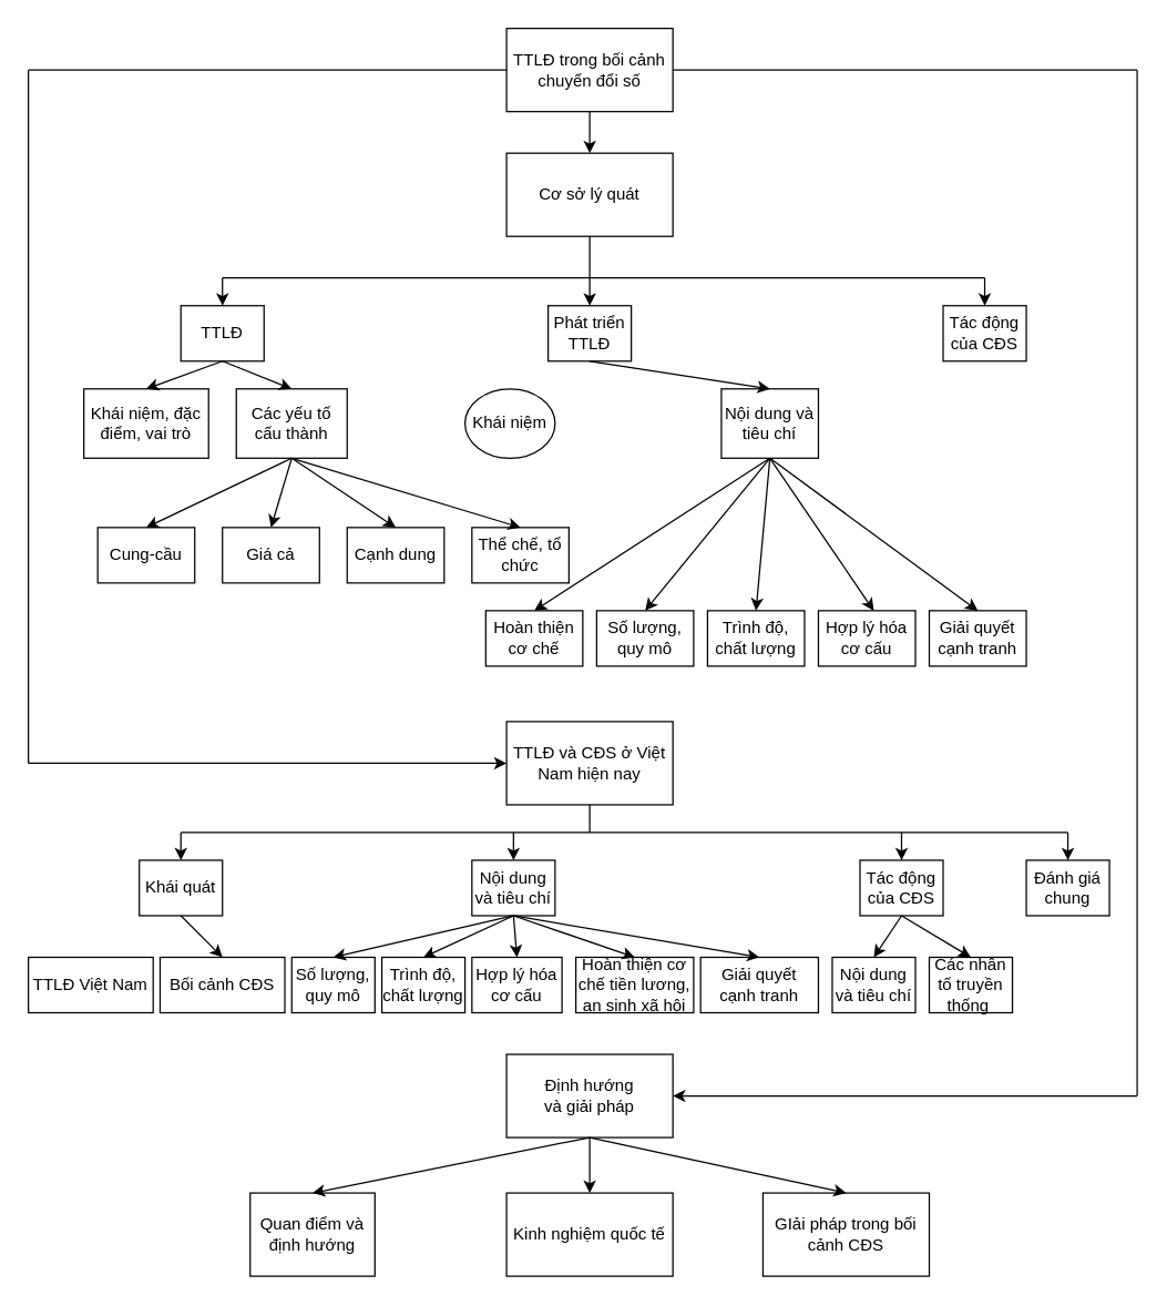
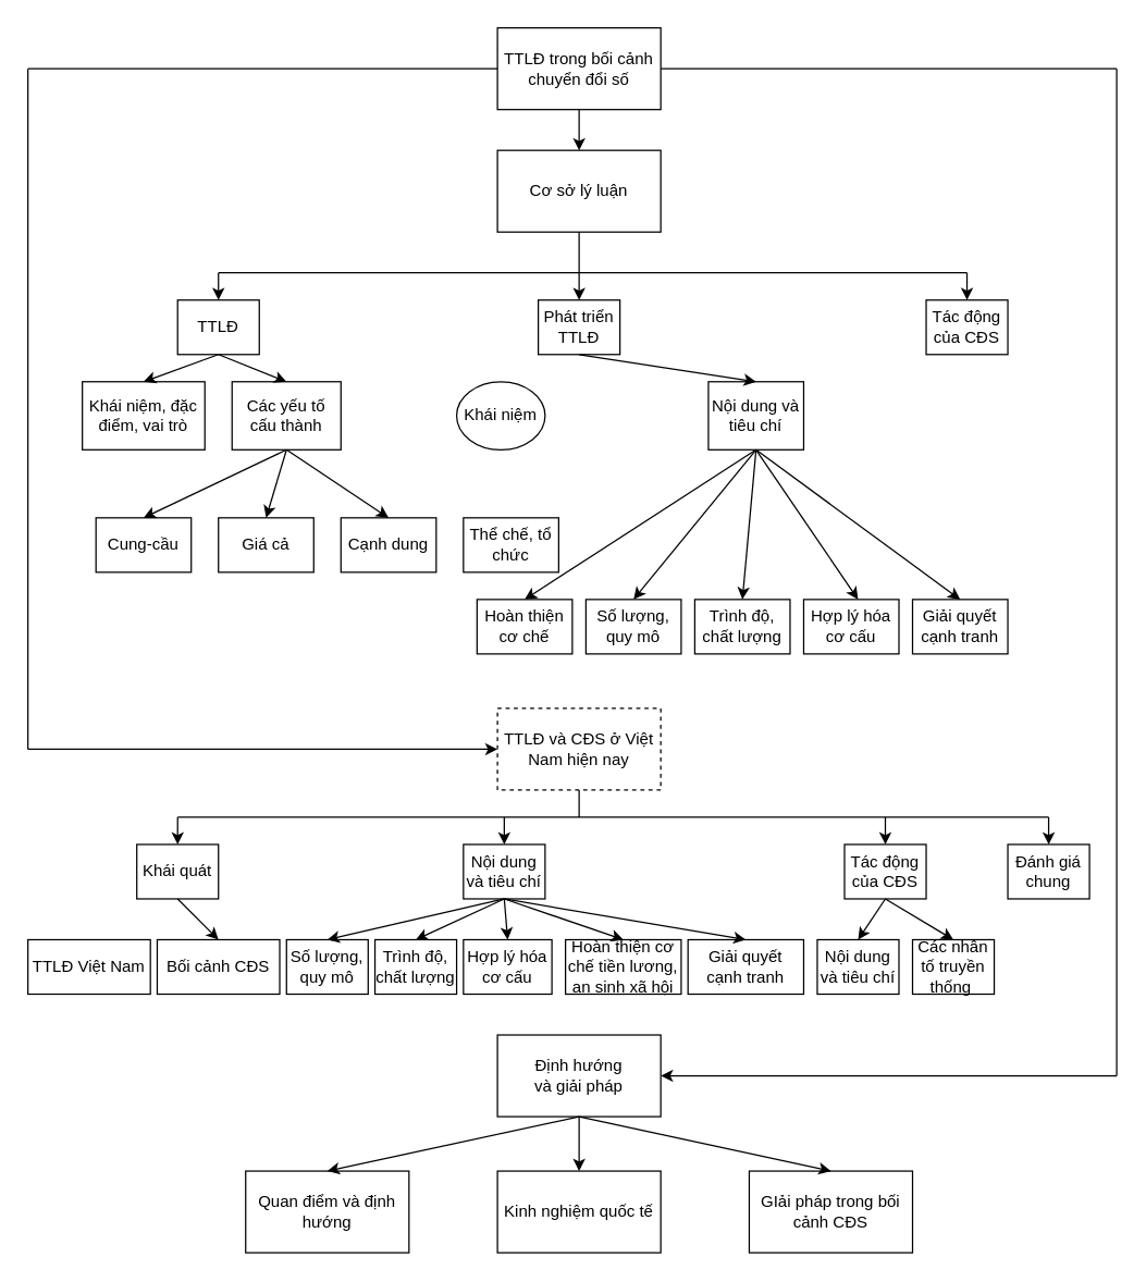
  <mxCell id="0" />
  <mxCell id="1" parent="0" />
  <mxCell id="2" style="edgeStyle=none;html=1;" edge="1" parent="1" source="3"><mxGeometry relative="1" as="geometry"><mxPoint x="425" y="110" as="targetPoint" /></mxGeometry></mxCell>
  <mxCell id="3" value="TTLĐ trong bối cảnh chuyển đổi số" style="rounded=0;whiteSpace=wrap;html=1;" vertex="1" parent="1"><mxGeometry x="365" y="20" width="120" height="60" as="geometry" /></mxCell>
- <mxCell id="4" value="Cơ sở lý quát" style="rounded=0;whiteSpace=wrap;html=1;" vertex="1" parent="1"><mxGeometry x="365" y="110" width="120" height="60" as="geometry" /></mxCell>
+ <mxCell id="4" value="Cơ sở lý luận" style="rounded=0;whiteSpace=wrap;html=1;" vertex="1" parent="1"><mxGeometry x="365" y="110" width="120" height="60" as="geometry" /></mxCell>
  <mxCell id="5" value="" style="endArrow=none;html=1;entryX=0.5;entryY=1;entryDx=0;entryDy=0;" edge="1" parent="1" target="4"><mxGeometry width="50" height="50" relative="1" as="geometry"><mxPoint x="425" y="200" as="sourcePoint" /><mxPoint x="500" y="270" as="targetPoint" /></mxGeometry></mxCell>
  <mxCell id="6" value="" style="endArrow=none;html=1;" edge="1" parent="1"><mxGeometry width="50" height="50" relative="1" as="geometry"><mxPoint x="160" y="200" as="sourcePoint" /><mxPoint x="710" y="200" as="targetPoint" /></mxGeometry></mxCell>
  <mxCell id="7" value="Khái niệm, đặc điểm, vai trò" style="rounded=0;whiteSpace=wrap;html=1;" vertex="1" parent="1"><mxGeometry x="60" y="280" width="90" height="50" as="geometry" /></mxCell>
  <mxCell id="8" value="Các yếu tố cấu thành" style="rounded=0;whiteSpace=wrap;html=1;" vertex="1" parent="1"><mxGeometry x="170" y="280" width="80" height="50" as="geometry" /></mxCell>
  <mxCell id="9" value="Cung-cầu" style="rounded=0;whiteSpace=wrap;html=1;" vertex="1" parent="1"><mxGeometry x="70" y="380" width="70" height="40" as="geometry" /></mxCell>
  <mxCell id="10" value="Giá cả" style="rounded=0;whiteSpace=wrap;html=1;" vertex="1" parent="1"><mxGeometry x="160" y="380" width="70" height="40" as="geometry" /></mxCell>
  <mxCell id="11" value="Cạnh dung" style="rounded=0;whiteSpace=wrap;html=1;" vertex="1" parent="1"><mxGeometry x="250" y="380" width="70" height="40" as="geometry" /></mxCell>
  <mxCell id="12" value="Thể chế, tổ chức" style="rounded=0;whiteSpace=wrap;html=1;" vertex="1" parent="1"><mxGeometry x="340" y="380" width="70" height="40" as="geometry" /></mxCell>
  <mxCell id="13" value="" style="endArrow=classic;html=1;entryX=0.5;entryY=0;entryDx=0;entryDy=0;exitX=0.5;exitY=1;exitDx=0;exitDy=0;" edge="1" parent="1" source="8" target="9"><mxGeometry width="50" height="50" relative="1" as="geometry"><mxPoint x="220" y="370" as="sourcePoint" /><mxPoint x="270" y="320" as="targetPoint" /></mxGeometry></mxCell>
  <mxCell id="14" value="" style="endArrow=classic;html=1;entryX=0.5;entryY=0;entryDx=0;entryDy=0;exitX=0.5;exitY=1;exitDx=0;exitDy=0;" edge="1" parent="1" source="8" target="10"><mxGeometry width="50" height="50" relative="1" as="geometry"><mxPoint x="240" y="340" as="sourcePoint" /><mxPoint x="270" y="320" as="targetPoint" /></mxGeometry></mxCell>
  <mxCell id="15" value="" style="endArrow=classic;html=1;entryX=0.5;entryY=0;entryDx=0;entryDy=0;" edge="1" parent="1" target="11"><mxGeometry width="50" height="50" relative="1" as="geometry"><mxPoint x="210" y="330" as="sourcePoint" /><mxPoint x="270" y="320" as="targetPoint" /></mxGeometry></mxCell>
- <mxCell id="16" value="" style="endArrow=classic;html=1;entryX=0.5;entryY=0;entryDx=0;entryDy=0;exitX=0.5;exitY=1;exitDx=0;exitDy=0;" edge="1" parent="1" source="8" target="12"><mxGeometry width="50" height="50" relative="1" as="geometry"><mxPoint x="240" y="340" as="sourcePoint" /><mxPoint x="270" y="320" as="targetPoint" /></mxGeometry></mxCell>
  <mxCell id="17" value="TTLĐ" style="rounded=0;whiteSpace=wrap;html=1;" vertex="1" parent="1"><mxGeometry x="130" y="220" width="60" height="40" as="geometry" /></mxCell>
  <mxCell id="18" value="" style="endArrow=classic;html=1;" edge="1" parent="1" target="17"><mxGeometry width="50" height="50" relative="1" as="geometry"><mxPoint x="160" y="200" as="sourcePoint" /><mxPoint x="230" y="310" as="targetPoint" /></mxGeometry></mxCell>
  <mxCell id="19" value="" style="endArrow=classic;html=1;exitX=0.5;exitY=1;exitDx=0;exitDy=0;entryX=0.5;entryY=0;entryDx=0;entryDy=0;" edge="1" parent="1" source="17" target="7"><mxGeometry width="50" height="50" relative="1" as="geometry"><mxPoint x="180" y="360" as="sourcePoint" /><mxPoint x="230" y="310" as="targetPoint" /></mxGeometry></mxCell>
  <mxCell id="20" value="" style="endArrow=classic;html=1;entryX=0.5;entryY=0;entryDx=0;entryDy=0;" edge="1" parent="1" target="8"><mxGeometry width="50" height="50" relative="1" as="geometry"><mxPoint x="160" y="260" as="sourcePoint" /><mxPoint x="230" y="310" as="targetPoint" /></mxGeometry></mxCell>
  <mxCell id="21" value="Phát triển TTLĐ" style="rounded=0;whiteSpace=wrap;html=1;" vertex="1" parent="1"><mxGeometry x="395" y="220" width="60" height="40" as="geometry" /></mxCell>
  <mxCell id="22" value="" style="endArrow=classic;html=1;entryX=0.5;entryY=0;entryDx=0;entryDy=0;" edge="1" parent="1" target="21"><mxGeometry width="50" height="50" relative="1" as="geometry"><mxPoint x="425" y="200" as="sourcePoint" /><mxPoint x="280" y="320" as="targetPoint" /></mxGeometry></mxCell>
  <mxCell id="23" value="Khái niệm" style="ellipse;whiteSpace=wrap;html=1;" vertex="1" parent="1"><mxGeometry x="335" y="280" width="65" height="50" as="geometry" /></mxCell>
  <mxCell id="24" value="Nội dung và tiêu chí" style="rounded=0;whiteSpace=wrap;html=1;" vertex="1" parent="1"><mxGeometry x="520" y="280" width="70" height="50" as="geometry" /></mxCell>
  <mxCell id="25" value="Số lượng, quy mô" style="rounded=0;whiteSpace=wrap;html=1;" vertex="1" parent="1"><mxGeometry x="430" y="440" width="70" height="40" as="geometry" /></mxCell>
  <mxCell id="26" value="Trình độ, chất lượng" style="rounded=0;whiteSpace=wrap;html=1;" vertex="1" parent="1"><mxGeometry x="510" y="440" width="70" height="40" as="geometry" /></mxCell>
  <mxCell id="27" value="Hợp lý hóa cơ cấu" style="rounded=0;whiteSpace=wrap;html=1;" vertex="1" parent="1"><mxGeometry x="590" y="440" width="70" height="40" as="geometry" /></mxCell>
  <mxCell id="28" value="Hoàn thiện cơ chế" style="rounded=0;whiteSpace=wrap;html=1;" vertex="1" parent="1"><mxGeometry x="350" y="440" width="70" height="40" as="geometry" /></mxCell>
  <mxCell id="29" value="Giải quyết cạnh tranh" style="rounded=0;whiteSpace=wrap;html=1;" vertex="1" parent="1"><mxGeometry x="670" y="440" width="70" height="40" as="geometry" /></mxCell>
  <mxCell id="30" value="" style="endArrow=classic;html=1;exitX=0.5;exitY=1;exitDx=0;exitDy=0;entryX=0.5;entryY=0;entryDx=0;entryDy=0;" edge="1" parent="1" source="24" target="28"><mxGeometry width="50" height="50" relative="1" as="geometry"><mxPoint x="550" y="460" as="sourcePoint" /><mxPoint x="600" y="410" as="targetPoint" /></mxGeometry></mxCell>
  <mxCell id="31" value="" style="endArrow=classic;html=1;exitX=0.5;exitY=1;exitDx=0;exitDy=0;entryX=0.5;entryY=0;entryDx=0;entryDy=0;" edge="1" parent="1" source="24" target="25"><mxGeometry width="50" height="50" relative="1" as="geometry"><mxPoint x="550" y="460" as="sourcePoint" /><mxPoint x="600" y="410" as="targetPoint" /></mxGeometry></mxCell>
  <mxCell id="32" value="" style="endArrow=classic;html=1;exitX=0.5;exitY=1;exitDx=0;exitDy=0;entryX=0.5;entryY=0;entryDx=0;entryDy=0;" edge="1" parent="1" source="24" target="26"><mxGeometry width="50" height="50" relative="1" as="geometry"><mxPoint x="550" y="330" as="sourcePoint" /><mxPoint x="600" y="410" as="targetPoint" /></mxGeometry></mxCell>
  <mxCell id="33" value="" style="endArrow=classic;html=1;entryX=0.571;entryY=0;entryDx=0;entryDy=0;entryPerimeter=0;exitX=0.5;exitY=1;exitDx=0;exitDy=0;" edge="1" parent="1" source="24" target="27"><mxGeometry width="50" height="50" relative="1" as="geometry"><mxPoint x="560" y="330" as="sourcePoint" /><mxPoint x="600" y="380" as="targetPoint" /></mxGeometry></mxCell>
  <mxCell id="34" value="" style="endArrow=classic;html=1;entryX=0.5;entryY=0;entryDx=0;entryDy=0;exitX=0.5;exitY=1;exitDx=0;exitDy=0;" edge="1" parent="1" source="24" target="29"><mxGeometry width="50" height="50" relative="1" as="geometry"><mxPoint x="530" y="410" as="sourcePoint" /><mxPoint x="580" y="360" as="targetPoint" /></mxGeometry></mxCell>
  <mxCell id="35" value="" style="endArrow=classic;html=1;entryX=0.5;entryY=0;entryDx=0;entryDy=0;exitX=0.5;exitY=1;exitDx=0;exitDy=0;" edge="1" parent="1" source="21" target="24"><mxGeometry width="50" height="50" relative="1" as="geometry"><mxPoint x="550" y="490" as="sourcePoint" /><mxPoint x="600" y="440" as="targetPoint" /></mxGeometry></mxCell>
  <mxCell id="36" value="" style="endArrow=classic;html=1;" edge="1" parent="1"><mxGeometry width="50" height="50" relative="1" as="geometry"><mxPoint x="710" y="200" as="sourcePoint" /><mxPoint x="710" y="220" as="targetPoint" /></mxGeometry></mxCell>
  <mxCell id="37" value="Tác động&lt;br&gt;của CĐS" style="rounded=0;whiteSpace=wrap;html=1;" vertex="1" parent="1"><mxGeometry x="680" y="220" width="60" height="40" as="geometry" /></mxCell>
  <mxCell id="38" value="" style="endArrow=none;html=1;entryX=0;entryY=0.5;entryDx=0;entryDy=0;" edge="1" parent="1" target="3"><mxGeometry width="50" height="50" relative="1" as="geometry"><mxPoint x="20" y="50" as="sourcePoint" /><mxPoint x="650" y="240" as="targetPoint" /></mxGeometry></mxCell>
  <mxCell id="39" value="" style="endArrow=none;html=1;" edge="1" parent="1"><mxGeometry width="50" height="50" relative="1" as="geometry"><mxPoint x="20" y="550" as="sourcePoint" /><mxPoint x="20" y="50" as="targetPoint" /></mxGeometry></mxCell>
  <mxCell id="40" value="" style="endArrow=classic;html=1;entryX=0;entryY=0.5;entryDx=0;entryDy=0;" edge="1" parent="1" target="41"><mxGeometry width="50" height="50" relative="1" as="geometry"><mxPoint x="20" y="550" as="sourcePoint" /><mxPoint x="330" y="550" as="targetPoint" /></mxGeometry></mxCell>
- <mxCell id="41" value="TTLĐ và CĐS ở Việt Nam hiện nay" style="rounded=0;whiteSpace=wrap;html=1;" vertex="1" parent="1"><mxGeometry x="365" y="520" width="120" height="60" as="geometry" /></mxCell>
+ <mxCell id="41" value="TTLĐ và CĐS ở Việt Nam hiện nay" style="rounded=0;whiteSpace=wrap;html=1;dashed=1;" vertex="1" parent="1"><mxGeometry x="365" y="520" width="120" height="60" as="geometry" /></mxCell>
  <mxCell id="42" value="" style="endArrow=none;html=1;" edge="1" parent="1"><mxGeometry width="50" height="50" relative="1" as="geometry"><mxPoint x="130" y="600" as="sourcePoint" /><mxPoint x="770" y="600" as="targetPoint" /></mxGeometry></mxCell>
  <mxCell id="43" value="" style="endArrow=none;html=1;entryX=0.5;entryY=1;entryDx=0;entryDy=0;" edge="1" parent="1" target="41"><mxGeometry width="50" height="50" relative="1" as="geometry"><mxPoint x="425" y="600" as="sourcePoint" /><mxPoint x="540" y="720" as="targetPoint" /></mxGeometry></mxCell>
  <mxCell id="44" value="Khái quát" style="rounded=0;whiteSpace=wrap;html=1;" vertex="1" parent="1"><mxGeometry x="100" y="620" width="60" height="40" as="geometry" /></mxCell>
  <mxCell id="45" value="TTLĐ Việt Nam" style="rounded=0;whiteSpace=wrap;html=1;" vertex="1" parent="1"><mxGeometry x="20" y="690" width="90" height="40" as="geometry" /></mxCell>
  <mxCell id="46" value="Bối cảnh CĐS" style="rounded=0;whiteSpace=wrap;html=1;" vertex="1" parent="1"><mxGeometry x="115" y="690" width="90" height="40" as="geometry" /></mxCell>
  <mxCell id="47" value="" style="endArrow=classic;html=1;entryX=0.5;entryY=0;entryDx=0;entryDy=0;" edge="1" parent="1" target="46"><mxGeometry width="50" height="50" relative="1" as="geometry"><mxPoint x="130" y="660" as="sourcePoint" /><mxPoint x="400" y="630" as="targetPoint" /></mxGeometry></mxCell>
  <mxCell id="48" value="Nội dung và tiêu chí" style="rounded=0;whiteSpace=wrap;html=1;" vertex="1" parent="1"><mxGeometry x="340" y="620" width="60" height="40" as="geometry" /></mxCell>
  <mxCell id="49" value="Số lượng, quy mô" style="rounded=0;whiteSpace=wrap;html=1;" vertex="1" parent="1"><mxGeometry x="210" y="690" width="60" height="40" as="geometry" /></mxCell>
  <mxCell id="50" value="Trình độ, chất lượng" style="rounded=0;whiteSpace=wrap;html=1;" vertex="1" parent="1"><mxGeometry x="275" y="690" width="60" height="40" as="geometry" /></mxCell>
  <mxCell id="51" value="Hợp lý hóa cơ cấu" style="rounded=0;whiteSpace=wrap;html=1;" vertex="1" parent="1"><mxGeometry x="340" y="690" width="65" height="40" as="geometry" /></mxCell>
  <mxCell id="52" value="Hoàn thiện cơ chế tiền lương, an sinh xã hội" style="rounded=0;whiteSpace=wrap;html=1;" vertex="1" parent="1"><mxGeometry x="415" y="690" width="85" height="40" as="geometry" /></mxCell>
  <mxCell id="53" value="Giải quyết cạnh tranh" style="rounded=0;whiteSpace=wrap;html=1;" vertex="1" parent="1"><mxGeometry x="505" y="690" width="85" height="40" as="geometry" /></mxCell>
  <mxCell id="54" value="" style="endArrow=classic;html=1;entryX=0.5;entryY=0;entryDx=0;entryDy=0;" edge="1" parent="1" target="49"><mxGeometry width="50" height="50" relative="1" as="geometry"><mxPoint x="370" y="660" as="sourcePoint" /><mxPoint x="420" y="610" as="targetPoint" /></mxGeometry></mxCell>
  <mxCell id="55" value="" style="endArrow=classic;html=1;entryX=0.5;entryY=0;entryDx=0;entryDy=0;" edge="1" parent="1" target="50"><mxGeometry width="50" height="50" relative="1" as="geometry"><mxPoint x="370" y="660" as="sourcePoint" /><mxPoint x="420" y="610" as="targetPoint" /></mxGeometry></mxCell>
  <mxCell id="56" value="" style="endArrow=classic;html=1;entryX=0.5;entryY=0;entryDx=0;entryDy=0;" edge="1" parent="1" target="51"><mxGeometry width="50" height="50" relative="1" as="geometry"><mxPoint x="370" y="660" as="sourcePoint" /><mxPoint x="420" y="610" as="targetPoint" /></mxGeometry></mxCell>
  <mxCell id="57" value="" style="endArrow=classic;html=1;entryX=0.5;entryY=0;entryDx=0;entryDy=0;" edge="1" parent="1" target="52"><mxGeometry width="50" height="50" relative="1" as="geometry"><mxPoint x="370" y="660" as="sourcePoint" /><mxPoint x="420" y="610" as="targetPoint" /></mxGeometry></mxCell>
  <mxCell id="58" value="" style="endArrow=classic;html=1;entryX=0.5;entryY=0;entryDx=0;entryDy=0;" edge="1" parent="1" target="53"><mxGeometry width="50" height="50" relative="1" as="geometry"><mxPoint x="370" y="660" as="sourcePoint" /><mxPoint x="420" y="610" as="targetPoint" /></mxGeometry></mxCell>
  <mxCell id="59" value="" style="endArrow=classic;html=1;entryX=0.5;entryY=0;entryDx=0;entryDy=0;" edge="1" parent="1" target="44"><mxGeometry width="50" height="50" relative="1" as="geometry"><mxPoint x="130" y="600" as="sourcePoint" /><mxPoint x="510" y="570" as="targetPoint" /></mxGeometry></mxCell>
  <mxCell id="60" value="" style="endArrow=classic;html=1;entryX=0.5;entryY=0;entryDx=0;entryDy=0;" edge="1" parent="1" target="48"><mxGeometry width="50" height="50" relative="1" as="geometry"><mxPoint x="370" y="600" as="sourcePoint" /><mxPoint x="510" y="570" as="targetPoint" /></mxGeometry></mxCell>
  <mxCell id="61" value="Tác động của CĐS" style="rounded=0;whiteSpace=wrap;html=1;" vertex="1" parent="1"><mxGeometry x="620" y="620" width="60" height="40" as="geometry" /></mxCell>
  <mxCell id="62" value="" style="endArrow=classic;html=1;entryX=0.5;entryY=0;entryDx=0;entryDy=0;" edge="1" parent="1" target="61"><mxGeometry width="50" height="50" relative="1" as="geometry"><mxPoint x="650" y="600" as="sourcePoint" /><mxPoint x="670" y="670" as="targetPoint" /></mxGeometry></mxCell>
  <mxCell id="63" value="Nội dung và tiêu chí" style="rounded=0;whiteSpace=wrap;html=1;" vertex="1" parent="1"><mxGeometry x="600" y="690" width="60" height="40" as="geometry" /></mxCell>
  <mxCell id="64" value="Các nhân tố truyền thống&amp;nbsp;" style="rounded=0;whiteSpace=wrap;html=1;" vertex="1" parent="1"><mxGeometry x="670" y="690" width="60" height="40" as="geometry" /></mxCell>
  <mxCell id="65" value="" style="endArrow=classic;html=1;entryX=0.5;entryY=0;entryDx=0;entryDy=0;exitX=0.5;exitY=1;exitDx=0;exitDy=0;" edge="1" parent="1" source="61" target="63"><mxGeometry width="50" height="50" relative="1" as="geometry"><mxPoint x="560" y="710" as="sourcePoint" /><mxPoint x="610" y="660" as="targetPoint" /></mxGeometry></mxCell>
  <mxCell id="66" value="" style="endArrow=classic;html=1;entryX=0.5;entryY=0;entryDx=0;entryDy=0;exitX=0.5;exitY=1;exitDx=0;exitDy=0;" edge="1" parent="1" source="61" target="64"><mxGeometry width="50" height="50" relative="1" as="geometry"><mxPoint x="560" y="710" as="sourcePoint" /><mxPoint x="610" y="660" as="targetPoint" /></mxGeometry></mxCell>
  <mxCell id="67" value="Đánh giá chung" style="rounded=0;whiteSpace=wrap;html=1;" vertex="1" parent="1"><mxGeometry x="740" y="620" width="60" height="40" as="geometry" /></mxCell>
  <mxCell id="68" value="" style="endArrow=classic;html=1;entryX=0.5;entryY=0;entryDx=0;entryDy=0;" edge="1" parent="1" target="67"><mxGeometry width="50" height="50" relative="1" as="geometry"><mxPoint x="770" y="600" as="sourcePoint" /><mxPoint x="570" y="710" as="targetPoint" /></mxGeometry></mxCell>
  <mxCell id="69" value="" style="endArrow=none;html=1;exitX=1;exitY=0.5;exitDx=0;exitDy=0;" edge="1" parent="1" source="3"><mxGeometry width="50" height="50" relative="1" as="geometry"><mxPoint x="170" y="240" as="sourcePoint" /><mxPoint x="820" y="50" as="targetPoint" /></mxGeometry></mxCell>
  <mxCell id="70" value="" style="endArrow=none;html=1;" edge="1" parent="1"><mxGeometry width="50" height="50" relative="1" as="geometry"><mxPoint x="820" y="790" as="sourcePoint" /><mxPoint x="820" y="50" as="targetPoint" /></mxGeometry></mxCell>
  <mxCell id="71" value="" style="endArrow=classic;html=1;entryX=1;entryY=0.5;entryDx=0;entryDy=0;" edge="1" parent="1" target="72"><mxGeometry width="50" height="50" relative="1" as="geometry"><mxPoint x="820" y="790" as="sourcePoint" /><mxPoint x="500" y="790" as="targetPoint" /></mxGeometry></mxCell>
  <mxCell id="72" value="Định hướng &lt;br&gt;và giải pháp" style="rounded=0;whiteSpace=wrap;html=1;" vertex="1" parent="1"><mxGeometry x="365" y="760" width="120" height="60" as="geometry" /></mxCell>
- <mxCell id="73" value="Quan điểm và định hướng" style="rounded=0;whiteSpace=wrap;html=1;" vertex="1" parent="1"><mxGeometry x="180" y="860" width="90" height="60" as="geometry" /></mxCell>
+ <mxCell id="73" value="Quan điểm và định hướng" style="rounded=0;whiteSpace=wrap;html=1;" vertex="1" parent="1"><mxGeometry x="180" y="860" width="120" height="60" as="geometry" /></mxCell>
  <mxCell id="74" value="Kinh nghiệm quốc tế" style="rounded=0;whiteSpace=wrap;html=1;" vertex="1" parent="1"><mxGeometry x="365" y="860" width="120" height="60" as="geometry" /></mxCell>
  <mxCell id="75" value="GIải pháp trong bối cảnh CĐS" style="rounded=0;whiteSpace=wrap;html=1;" vertex="1" parent="1"><mxGeometry x="550" y="860" width="120" height="60" as="geometry" /></mxCell>
  <mxCell id="76" value="" style="endArrow=classic;html=1;exitX=0.5;exitY=1;exitDx=0;exitDy=0;entryX=0.5;entryY=0;entryDx=0;entryDy=0;" edge="1" parent="1" source="72" target="73"><mxGeometry width="50" height="50" relative="1" as="geometry"><mxPoint x="520" y="760" as="sourcePoint" /><mxPoint x="570" y="710" as="targetPoint" /></mxGeometry></mxCell>
  <mxCell id="77" value="" style="endArrow=classic;html=1;exitX=0.5;exitY=1;exitDx=0;exitDy=0;entryX=0.5;entryY=0;entryDx=0;entryDy=0;" edge="1" parent="1" source="72" target="74"><mxGeometry width="50" height="50" relative="1" as="geometry"><mxPoint x="520" y="760" as="sourcePoint" /><mxPoint x="570" y="710" as="targetPoint" /></mxGeometry></mxCell>
  <mxCell id="78" value="" style="endArrow=classic;html=1;entryX=0.5;entryY=0;entryDx=0;entryDy=0;exitX=0.5;exitY=1;exitDx=0;exitDy=0;" edge="1" parent="1" source="72" target="75"><mxGeometry width="50" height="50" relative="1" as="geometry"><mxPoint x="520" y="760" as="sourcePoint" /><mxPoint x="570" y="710" as="targetPoint" /></mxGeometry></mxCell>
